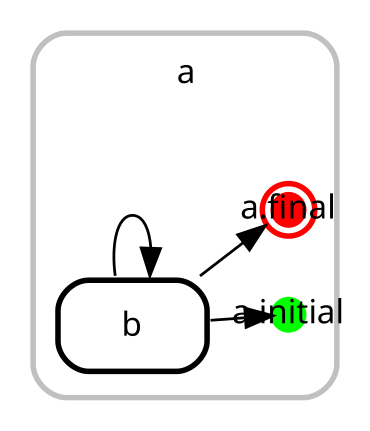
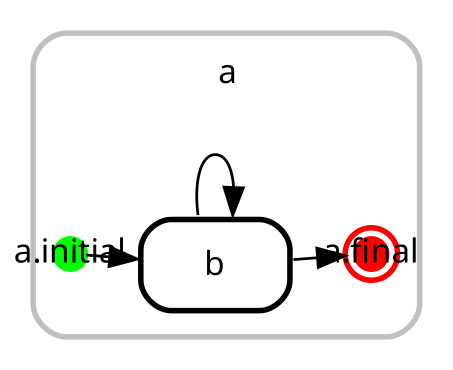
  digraph {
    compound=true
    fontname="Noto Sans"
    fontsize=12
    nodesep=0.3
    ordering=out
    penwidth=2.0
    ranksep=0.1
    splines=true
    rankdir=LR
    node [fillcolor=white fixedsize=true fontname="Noto Sans" fontsize=12 penwidth=2.0 shape=circle style=filled]
    edge [fontname="Noto Sans" fontsize=10]
    a [height=0 margin=0 shape=point style=invis width=0]
    "a.initial" [color=green fillcolor=green height=0.15]
    n3 [label=<        <table align="center" cellborder="0" border="2" style="rounded" width="48">         <tr><td width="48" cellpadding="7">b</td></tr>       </table>     > margin=0 shape=plaintext fixedsize=""]
    "a.final" [color=red fillcolor=red height=0.15 peripheries=2]
    subgraph cluster_1 {
      color=gray
      label=<       <table cellborder="0" border="0">         <tr><td>a</td></tr>       </table>       >
      style=rounded
      a
      "a.initial"
      n3
      "a.final"
    }
-   n3 -> "a.initial" [label=" "]
+   "a.initial" -> n3 [label=" "]
    n3 -> n3 [label=" "]
    n3 -> "a.final" [label=" "]
  }
